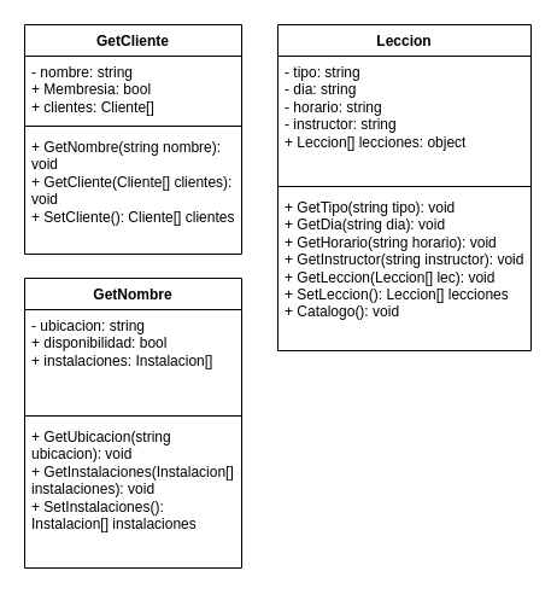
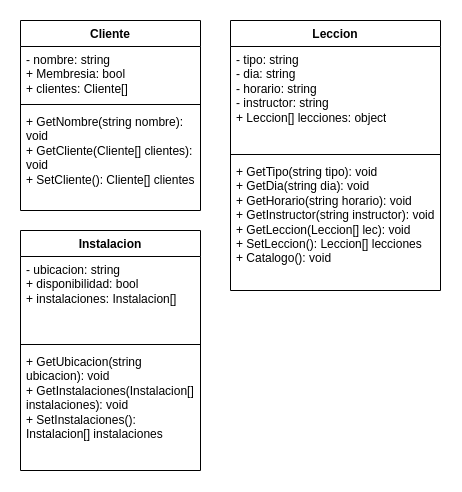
  <mxCell id="0" />
  <mxCell id="1" parent="0" />
- <mxCell id="2" value="GetCliente" style="swimlane;fontStyle=1;align=center;verticalAlign=top;childLayout=stackLayout;horizontal=1;startSize=26;horizontalStack=0;resizeParent=1;resizeParentMax=0;resizeLast=0;collapsible=1;marginBottom=0;whiteSpace=wrap;html=1;" parent="1" vertex="1"><mxGeometry x="20" y="20" width="180" height="190" as="geometry" /></mxCell>
+ <mxCell id="2" value="Cliente" style="swimlane;fontStyle=1;align=center;verticalAlign=top;childLayout=stackLayout;horizontal=1;startSize=26;horizontalStack=0;resizeParent=1;resizeParentMax=0;resizeLast=0;collapsible=1;marginBottom=0;whiteSpace=wrap;html=1;" parent="1" vertex="1"><mxGeometry x="20" y="20" width="180" height="190" as="geometry" /></mxCell>
  <mxCell id="3" value="&lt;div&gt;- nombre: string&lt;/div&gt;+&amp;nbsp;&lt;span style=&quot;background-color: initial;&quot;&gt;Membresia: bool&lt;/span&gt;&lt;div&gt;&lt;span style=&quot;background-color: initial;&quot;&gt;+ clientes: Cliente[]&lt;/span&gt;&lt;/div&gt;" style="text;strokeColor=none;fillColor=none;align=left;verticalAlign=top;spacingLeft=4;spacingRight=4;overflow=hidden;rotatable=0;points=[[0,0.5],[1,0.5]];portConstraint=eastwest;whiteSpace=wrap;html=1;" parent="2" vertex="1"><mxGeometry y="26" width="180" height="54" as="geometry" /></mxCell>
  <mxCell id="4" value="" style="line;strokeWidth=1;fillColor=none;align=left;verticalAlign=middle;spacingTop=-1;spacingLeft=3;spacingRight=3;rotatable=0;labelPosition=right;points=[];portConstraint=eastwest;strokeColor=inherit;" parent="2" vertex="1"><mxGeometry y="80" width="180" height="8" as="geometry" /></mxCell>
  <mxCell id="5" value="+ GetNombre(string nombre): void&lt;div&gt;+ GetCliente(Cliente[] clientes): void&lt;/div&gt;&lt;div&gt;+ SetCliente(): Cliente[] clientes&lt;/div&gt;&lt;div&gt;&lt;br&gt;&lt;/div&gt;" style="text;strokeColor=none;fillColor=none;align=left;verticalAlign=top;spacingLeft=4;spacingRight=4;overflow=hidden;rotatable=0;points=[[0,0.5],[1,0.5]];portConstraint=eastwest;whiteSpace=wrap;html=1;" parent="2" vertex="1"><mxGeometry y="88" width="180" height="102" as="geometry" /></mxCell>
  <mxCell id="6" value="Leccion" style="swimlane;fontStyle=1;align=center;verticalAlign=top;childLayout=stackLayout;horizontal=1;startSize=26;horizontalStack=0;resizeParent=1;resizeParentMax=0;resizeLast=0;collapsible=1;marginBottom=0;whiteSpace=wrap;html=1;" parent="1" vertex="1"><mxGeometry x="230" y="20" width="210" height="270" as="geometry" /></mxCell>
  <mxCell id="7" value="- tipo: string&lt;div&gt;- dia: string&lt;/div&gt;&lt;div&gt;- horario: string&lt;/div&gt;&lt;div&gt;- instructor: string&lt;/div&gt;&lt;div&gt;+ Leccion[] lecciones: object&lt;/div&gt;" style="text;strokeColor=none;fillColor=none;align=left;verticalAlign=top;spacingLeft=4;spacingRight=4;overflow=hidden;rotatable=0;points=[[0,0.5],[1,0.5]];portConstraint=eastwest;whiteSpace=wrap;html=1;" parent="6" vertex="1"><mxGeometry y="26" width="210" height="104" as="geometry" /></mxCell>
  <mxCell id="8" value="" style="line;strokeWidth=1;fillColor=none;align=left;verticalAlign=middle;spacingTop=-1;spacingLeft=3;spacingRight=3;rotatable=0;labelPosition=right;points=[];portConstraint=eastwest;strokeColor=inherit;" parent="6" vertex="1"><mxGeometry y="130" width="210" height="8" as="geometry" /></mxCell>
  <mxCell id="9" value="+ GetTipo(string tipo): void&lt;div&gt;+ GetDia(string dia): void&lt;br&gt;&lt;/div&gt;&lt;div&gt;+ GetHorario(string horario): void&lt;br&gt;&lt;/div&gt;&lt;div&gt;+ GetInstructor(string instructor): void&lt;br&gt;&lt;/div&gt;&lt;div&gt;+ GetLeccion(Leccion[] lec): void&lt;br&gt;&lt;/div&gt;&lt;div&gt;+ SetLeccion(): Leccion[] lecciones&lt;/div&gt;&lt;div&gt;+ Catalogo(): void&lt;/div&gt;" style="text;strokeColor=none;fillColor=none;align=left;verticalAlign=top;spacingLeft=4;spacingRight=4;overflow=hidden;rotatable=0;points=[[0,0.5],[1,0.5]];portConstraint=eastwest;whiteSpace=wrap;html=1;" parent="6" vertex="1"><mxGeometry y="138" width="210" height="132" as="geometry" /></mxCell>
- <mxCell id="10" value="GetNombre" style="swimlane;fontStyle=1;align=center;verticalAlign=top;childLayout=stackLayout;horizontal=1;startSize=26;horizontalStack=0;resizeParent=1;resizeParentMax=0;resizeLast=0;collapsible=1;marginBottom=0;whiteSpace=wrap;html=1;" parent="1" vertex="1"><mxGeometry x="20" y="230" width="180" height="240" as="geometry" /></mxCell>
+ <mxCell id="10" value="Instalacion" style="swimlane;fontStyle=1;align=center;verticalAlign=top;childLayout=stackLayout;horizontal=1;startSize=26;horizontalStack=0;resizeParent=1;resizeParentMax=0;resizeLast=0;collapsible=1;marginBottom=0;whiteSpace=wrap;html=1;" parent="1" vertex="1"><mxGeometry x="20" y="230" width="180" height="240" as="geometry" /></mxCell>
  <mxCell id="11" value="- ubicacion: string&lt;div&gt;+ disponibilidad: bool&lt;/div&gt;&lt;div&gt;+ instalaciones: Instalacion[]&lt;/div&gt;" style="text;strokeColor=none;fillColor=none;align=left;verticalAlign=top;spacingLeft=4;spacingRight=4;overflow=hidden;rotatable=0;points=[[0,0.5],[1,0.5]];portConstraint=eastwest;whiteSpace=wrap;html=1;" parent="10" vertex="1"><mxGeometry y="26" width="180" height="84" as="geometry" /></mxCell>
  <mxCell id="12" value="" style="line;strokeWidth=1;fillColor=none;align=left;verticalAlign=middle;spacingTop=-1;spacingLeft=3;spacingRight=3;rotatable=0;labelPosition=right;points=[];portConstraint=eastwest;strokeColor=inherit;" parent="10" vertex="1"><mxGeometry y="110" width="180" height="8" as="geometry" /></mxCell>
  <mxCell id="13" value="+ GetUbicacion(string ubicacion): void&lt;div&gt;+ GetInstalaciones(Instalacion[] instalaciones): void&lt;/div&gt;&lt;div&gt;+ SetInstalaciones(): Instalacion[] instalaciones&lt;/div&gt;" style="text;strokeColor=none;fillColor=none;align=left;verticalAlign=top;spacingLeft=4;spacingRight=4;overflow=hidden;rotatable=0;points=[[0,0.5],[1,0.5]];portConstraint=eastwest;whiteSpace=wrap;html=1;" parent="10" vertex="1"><mxGeometry y="118" width="180" height="122" as="geometry" /></mxCell>
